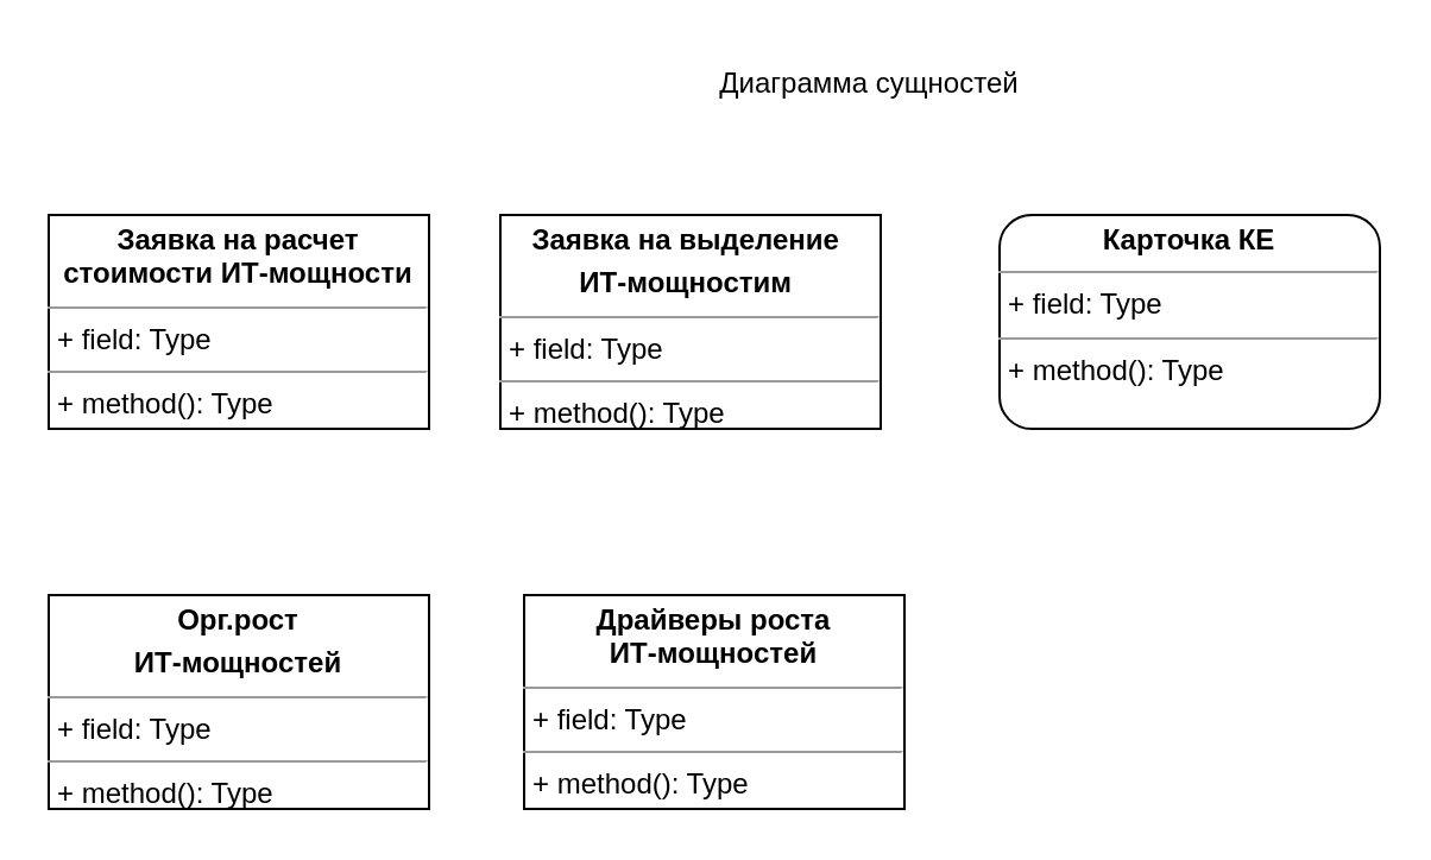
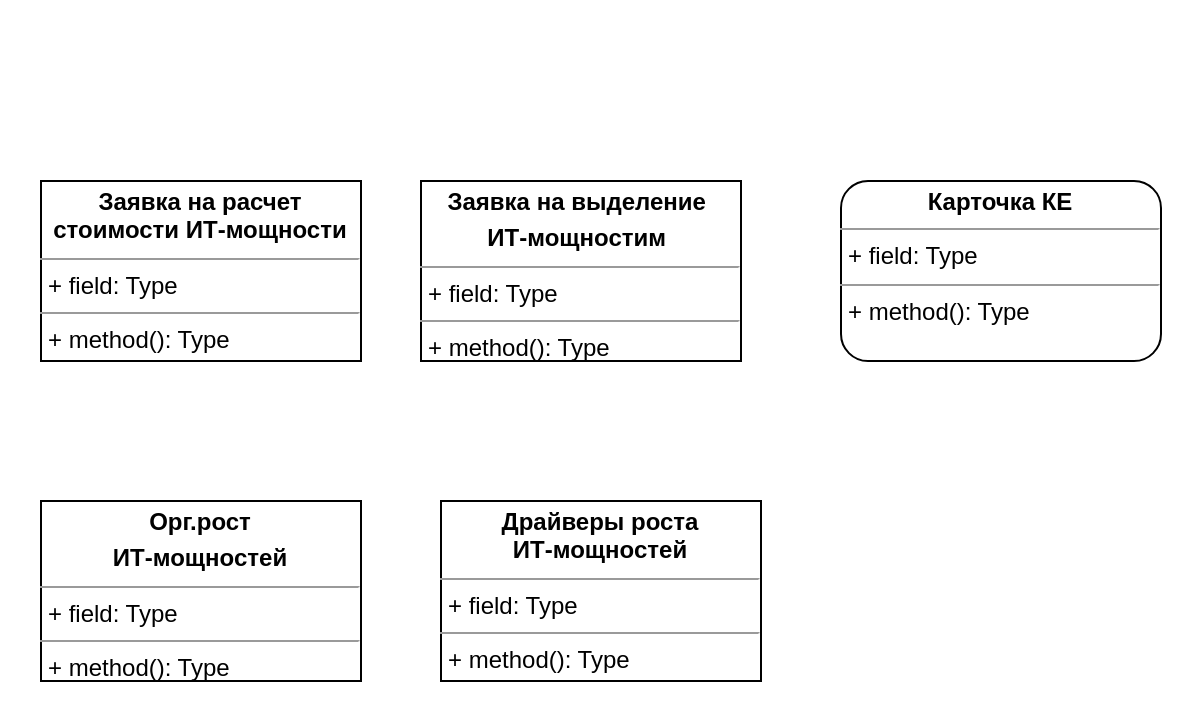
  <mxCell id="0" />
  <mxCell id="1" parent="0" />
- <mxCell id="2" value="Диаграмма сущностей" style="text;html=1;resizable=0;autosize=1;align=center;verticalAlign=middle;points=[];fillColor=none;strokeColor=none;rounded=0;" vertex="1" parent="1"><mxGeometry x="290" y="20" width="150" height="30" as="geometry" /></mxCell>
  <mxCell id="3" value="&lt;p style=&quot;margin:0px;margin-top:4px;text-align:center;&quot;&gt;&lt;b&gt;Заявка на выделение&amp;nbsp;&lt;/b&gt;&lt;/p&gt;&lt;p style=&quot;margin:0px;margin-top:4px;text-align:center;&quot;&gt;&lt;b&gt;ИТ-мощностим&amp;nbsp;&lt;/b&gt;&lt;/p&gt;&lt;hr size=&quot;1&quot;&gt;&lt;p style=&quot;margin:0px;margin-left:4px;&quot;&gt;+ field: Type&lt;/p&gt;&lt;hr size=&quot;1&quot;&gt;&lt;p style=&quot;margin:0px;margin-left:4px;&quot;&gt;+ method(): Type&lt;/p&gt;" style="verticalAlign=top;align=left;overflow=fill;fontSize=12;fontFamily=Helvetica;html=1;" vertex="1" parent="1"><mxGeometry x="210" y="90" width="160" height="90" as="geometry" /></mxCell>
  <mxCell id="4" value="&lt;p style=&quot;margin:0px;margin-top:4px;text-align:center;&quot;&gt;&lt;b&gt;Заявка на расчет&lt;br style=&quot;padding: 0px; margin: 0px;&quot;&gt;стоимости ИТ-мощности&lt;/b&gt;&lt;br&gt;&lt;/p&gt;&lt;hr size=&quot;1&quot;&gt;&lt;p style=&quot;margin:0px;margin-left:4px;&quot;&gt;+ field: Type&lt;/p&gt;&lt;hr size=&quot;1&quot;&gt;&lt;p style=&quot;margin:0px;margin-left:4px;&quot;&gt;+ method(): Type&lt;/p&gt;" style="verticalAlign=top;align=left;overflow=fill;fontSize=12;fontFamily=Helvetica;html=1;" vertex="1" parent="1"><mxGeometry x="20" y="90" width="160" height="90" as="geometry" /></mxCell>
  <mxCell id="5" value="&lt;p style=&quot;margin:0px;margin-top:4px;text-align:center;&quot;&gt;&lt;b&gt;Карточка КЕ&lt;/b&gt;&lt;/p&gt;&lt;hr size=&quot;1&quot;&gt;&lt;p style=&quot;margin:0px;margin-left:4px;&quot;&gt;+ field: Type&lt;/p&gt;&lt;hr size=&quot;1&quot;&gt;&lt;p style=&quot;margin:0px;margin-left:4px;&quot;&gt;+ method(): Type&lt;/p&gt;" style="verticalAlign=top;align=left;overflow=fill;fontSize=12;fontFamily=Helvetica;html=1;rounded=1;" vertex="1" parent="1"><mxGeometry x="420" y="90" width="160" height="90" as="geometry" /></mxCell>
  <mxCell id="6" value="&lt;p style=&quot;margin:0px;margin-top:4px;text-align:center;&quot;&gt;&lt;b&gt;Орг.рост&lt;/b&gt;&lt;/p&gt;&lt;p style=&quot;margin:0px;margin-top:4px;text-align:center;&quot;&gt;&lt;b&gt;ИТ-мощностей&lt;/b&gt;&lt;/p&gt;&lt;hr size=&quot;1&quot;&gt;&lt;p style=&quot;margin:0px;margin-left:4px;&quot;&gt;+ field: Type&lt;/p&gt;&lt;hr size=&quot;1&quot;&gt;&lt;p style=&quot;margin:0px;margin-left:4px;&quot;&gt;+ method(): Type&lt;/p&gt;" style="verticalAlign=top;align=left;overflow=fill;fontSize=12;fontFamily=Helvetica;html=1;" vertex="1" parent="1"><mxGeometry x="20" y="250" width="160" height="90" as="geometry" /></mxCell>
  <mxCell id="7" value="&lt;p style=&quot;margin:0px;margin-top:4px;text-align:center;&quot;&gt;&lt;b&gt;Драйверы роста&lt;br&gt;ИТ-мощностей&lt;/b&gt;&lt;/p&gt;&lt;hr size=&quot;1&quot;&gt;&lt;p style=&quot;margin:0px;margin-left:4px;&quot;&gt;+ field: Type&lt;/p&gt;&lt;hr size=&quot;1&quot;&gt;&lt;p style=&quot;margin:0px;margin-left:4px;&quot;&gt;+ method(): Type&lt;/p&gt;" style="verticalAlign=top;align=left;overflow=fill;fontSize=12;fontFamily=Helvetica;html=1;" vertex="1" parent="1"><mxGeometry x="220" y="250" width="160" height="90" as="geometry" /></mxCell>
